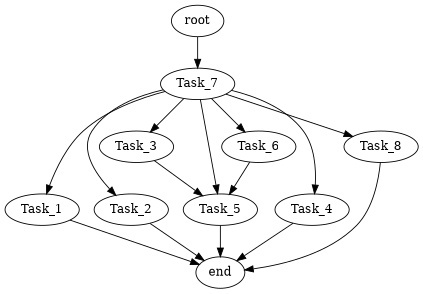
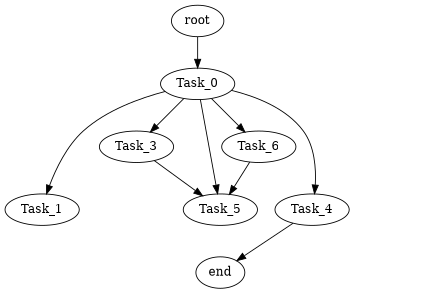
  digraph {
    root
-   Task_0 [label=Task_7]
+   Task_0
    Task_1
-   Task_2
    Task_3
    Task_4
    Task_5
    Task_6
-   Task_8
    end
    root -> Task_0
    Task_0 -> Task_1
-   Task_0 -> Task_2
    Task_0 -> Task_3
    Task_0 -> Task_4
    Task_0 -> Task_5
    Task_0 -> Task_6
-   Task_0 -> Task_8
-   Task_1 -> end
-   Task_2 -> end
    Task_3 -> Task_5
    Task_4 -> end
-   Task_5 -> end
    Task_6 -> Task_5
-   Task_8 -> end
  }
